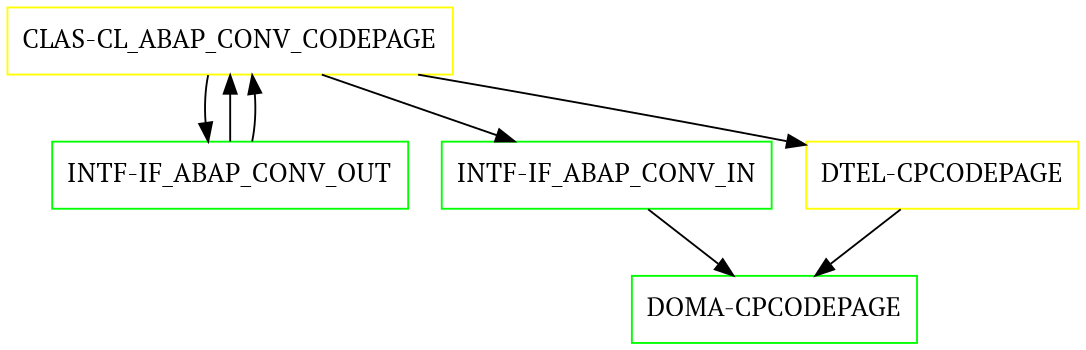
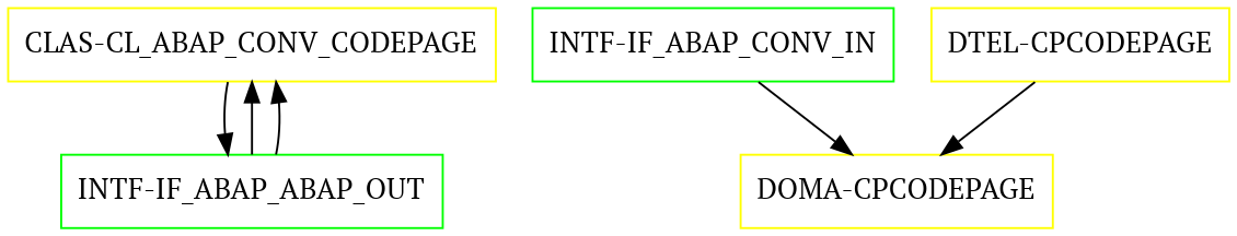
  digraph {
    fontname="PT Serif"
    node [color=yellow fontname="PT Serif" shape=box]
    edge [fontname="PT Serif"]
    "CLAS-CL_ABAP_CONV_CODEPAGE"
-   "INTF-IF_ABAP_CONV_OUT" [color=green]
+   "INTF-IF_ABAP_CONV_OUT" [color=green label="INTF-IF_ABAP_ABAP_OUT"]
    "INTF-IF_ABAP_CONV_IN" [color=green]
    "DTEL-CPCODEPAGE"
-   "DOMA-CPCODEPAGE" [color=green]
+   "DOMA-CPCODEPAGE"
    "CLAS-CL_ABAP_CONV_CODEPAGE" -> "INTF-IF_ABAP_CONV_OUT"
-   "CLAS-CL_ABAP_CONV_CODEPAGE" -> "INTF-IF_ABAP_CONV_IN"
-   "CLAS-CL_ABAP_CONV_CODEPAGE" -> "DTEL-CPCODEPAGE"
    "INTF-IF_ABAP_CONV_OUT" -> "CLAS-CL_ABAP_CONV_CODEPAGE"
    "INTF-IF_ABAP_CONV_OUT" -> "CLAS-CL_ABAP_CONV_CODEPAGE"
    "INTF-IF_ABAP_CONV_IN" -> "DOMA-CPCODEPAGE"
    "DTEL-CPCODEPAGE" -> "DOMA-CPCODEPAGE"
  }
